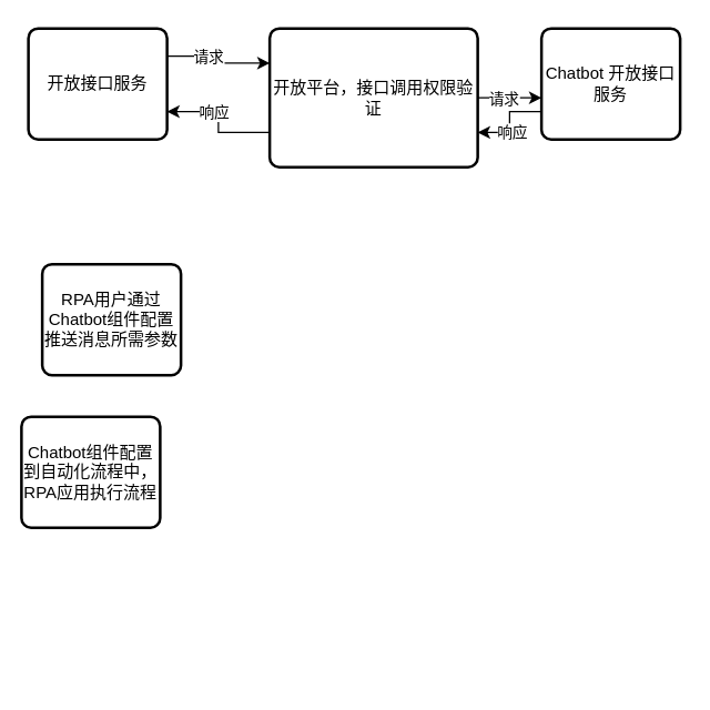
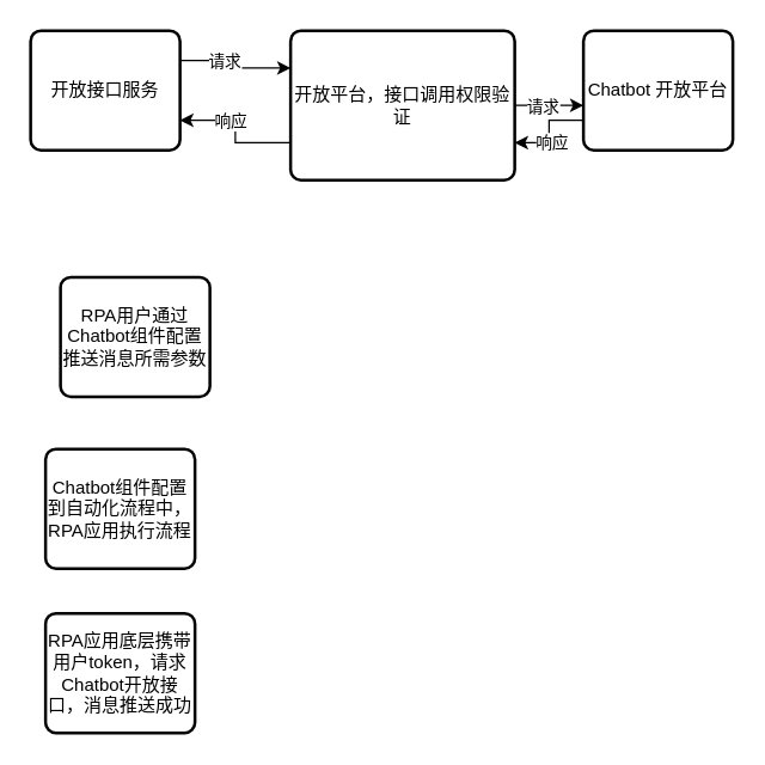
  <mxCell id="0" />
  <mxCell id="1" parent="0" />
  <mxCell id="2" value="" style="edgeStyle=orthogonalEdgeStyle;rounded=0;orthogonalLoop=1;jettySize=auto;html=1;" edge="1" parent="1" source="6" target="12"><mxGeometry relative="1" as="geometry"><Array as="points"><mxPoint x="330" y="40" /><mxPoint x="330" y="40" /></Array></mxGeometry></mxCell>
  <mxCell id="3" value="请求" style="edgeLabel;html=1;align=center;verticalAlign=middle;resizable=0;points=[];" vertex="1" connectable="0" parent="2"><mxGeometry x="-0.204" relative="1" as="geometry"><mxPoint as="offset" /></mxGeometry></mxCell>
  <mxCell id="4" style="edgeStyle=orthogonalEdgeStyle;rounded=0;orthogonalLoop=1;jettySize=auto;html=1;exitX=0;exitY=0.75;exitDx=0;exitDy=0;entryX=1;entryY=0.75;entryDx=0;entryDy=0;" edge="1" parent="1" source="6" target="9"><mxGeometry relative="1" as="geometry" /></mxCell>
  <mxCell id="5" value="响应" style="edgeLabel;html=1;align=center;verticalAlign=middle;resizable=0;points=[];" vertex="1" connectable="0" parent="4"><mxGeometry x="0.265" relative="1" as="geometry"><mxPoint as="offset" /></mxGeometry></mxCell>
  <mxCell id="6" value="开放平台，接口调用权限验证" style="rounded=1;whiteSpace=wrap;html=1;absoluteArcSize=1;arcSize=14;strokeWidth=2;" vertex="1" parent="1"><mxGeometry x="194" y="20" width="150" height="100" as="geometry" /></mxCell>
  <mxCell id="7" style="edgeStyle=orthogonalEdgeStyle;rounded=0;orthogonalLoop=1;jettySize=auto;html=1;exitX=1;exitY=0.25;exitDx=0;exitDy=0;entryX=0;entryY=0.25;entryDx=0;entryDy=0;" edge="1" parent="1" source="9" target="6"><mxGeometry relative="1" as="geometry" /></mxCell>
  <mxCell id="8" value="请求" style="edgeLabel;html=1;align=center;verticalAlign=middle;resizable=0;points=[];" vertex="1" connectable="0" parent="7"><mxGeometry x="-0.265" relative="1" as="geometry"><mxPoint as="offset" /></mxGeometry></mxCell>
  <mxCell id="9" value="开放接口服务" style="rounded=1;whiteSpace=wrap;html=1;absoluteArcSize=1;arcSize=14;strokeWidth=2;" vertex="1" parent="1"><mxGeometry x="20" y="20" width="100" height="80" as="geometry" /></mxCell>
  <mxCell id="10" style="edgeStyle=orthogonalEdgeStyle;rounded=0;orthogonalLoop=1;jettySize=auto;html=1;exitX=0;exitY=0.75;exitDx=0;exitDy=0;entryX=1;entryY=0.75;entryDx=0;entryDy=0;" edge="1" parent="1" source="12" target="6"><mxGeometry relative="1" as="geometry" /></mxCell>
  <mxCell id="11" value="响应" style="edgeLabel;html=1;align=center;verticalAlign=middle;resizable=0;points=[];" vertex="1" connectable="0" parent="10"><mxGeometry x="0.225" y="1" relative="1" as="geometry"><mxPoint as="offset" /></mxGeometry></mxCell>
- <mxCell id="12" value="Chatbot 开放接口服务" style="rounded=1;whiteSpace=wrap;html=1;absoluteArcSize=1;arcSize=14;strokeWidth=2;" vertex="1" parent="1"><mxGeometry x="390" y="20" width="100" height="80" as="geometry" /></mxCell>
- <mxCell id="13" value="RPA用户通过Chatbot组件配置推送消息所需参数" style="rounded=1;whiteSpace=wrap;html=1;absoluteArcSize=1;arcSize=14;strokeWidth=2;" vertex="1" parent="1"><mxGeometry x="30" y="190" width="100" height="80" as="geometry" /></mxCell>
- <mxCell id="15" value="Chatbot组件配置到自动化流程中，RPA应用执行流程" style="rounded=1;whiteSpace=wrap;html=1;absoluteArcSize=1;arcSize=14;strokeWidth=2;" vertex="1" parent="1"><mxGeometry x="15" y="300" width="100" height="80" as="geometry" /></mxCell>
+ <mxCell id="12" value="Chatbot 开放平台" style="rounded=1;whiteSpace=wrap;html=1;absoluteArcSize=1;arcSize=14;strokeWidth=2;" vertex="1" parent="1"><mxGeometry x="390" y="20" width="100" height="80" as="geometry" /></mxCell>
+ <mxCell id="13" value="RPA用户通过Chatbot组件配置推送消息所需参数" style="rounded=1;whiteSpace=wrap;html=1;absoluteArcSize=1;arcSize=14;strokeWidth=2;" vertex="1" parent="1"><mxGeometry x="40" y="185" width="100" height="80" as="geometry" /></mxCell>
+ <mxCell id="14" value="RPA应用底层携带用户token，请求Chatbot开放接口，消息推送成功" style="rounded=1;whiteSpace=wrap;html=1;absoluteArcSize=1;arcSize=14;strokeWidth=2;" vertex="1" parent="1"><mxGeometry x="30" y="410" width="100" height="80" as="geometry" /></mxCell>
+ <mxCell id="15" value="Chatbot组件配置到自动化流程中，RPA应用执行流程" style="rounded=1;whiteSpace=wrap;html=1;absoluteArcSize=1;arcSize=14;strokeWidth=2;" vertex="1" parent="1"><mxGeometry x="30" y="300" width="100" height="80" as="geometry" /></mxCell>
